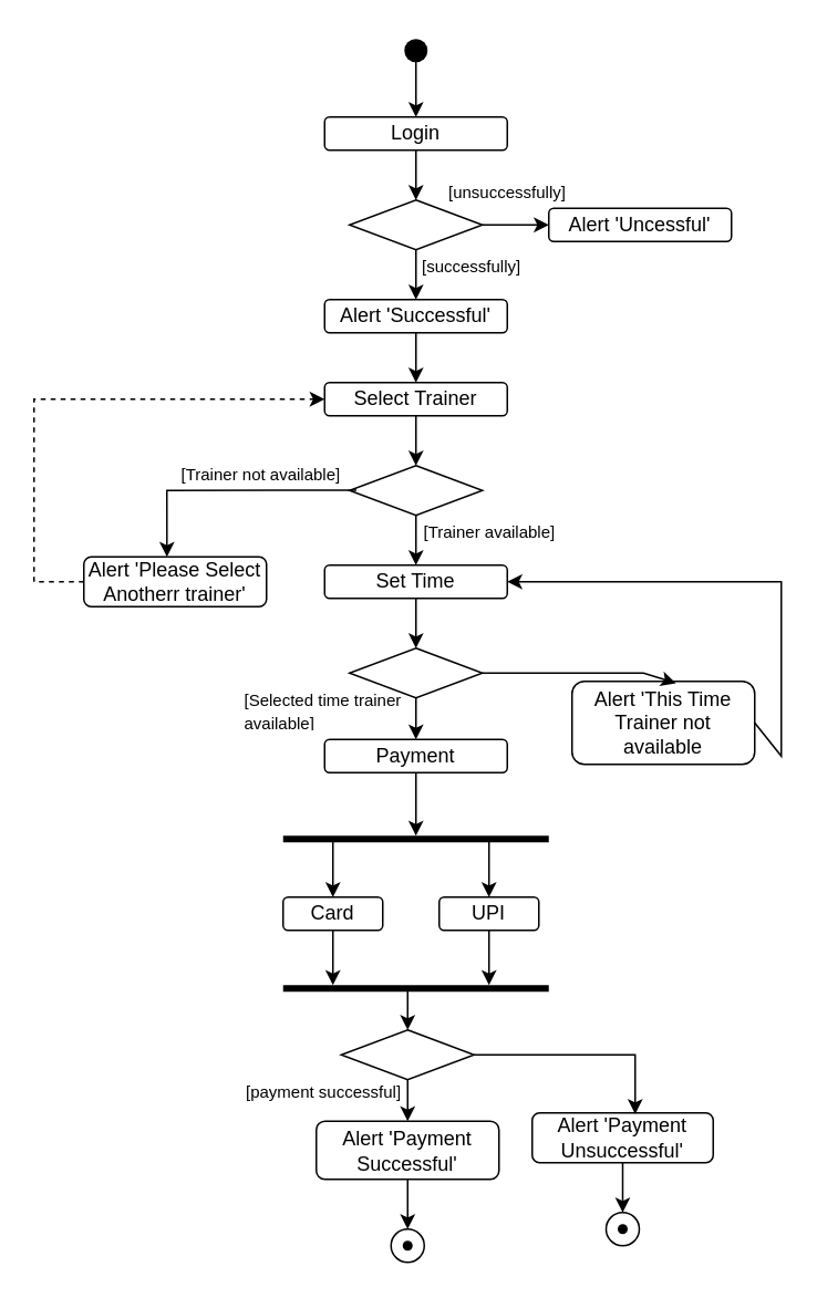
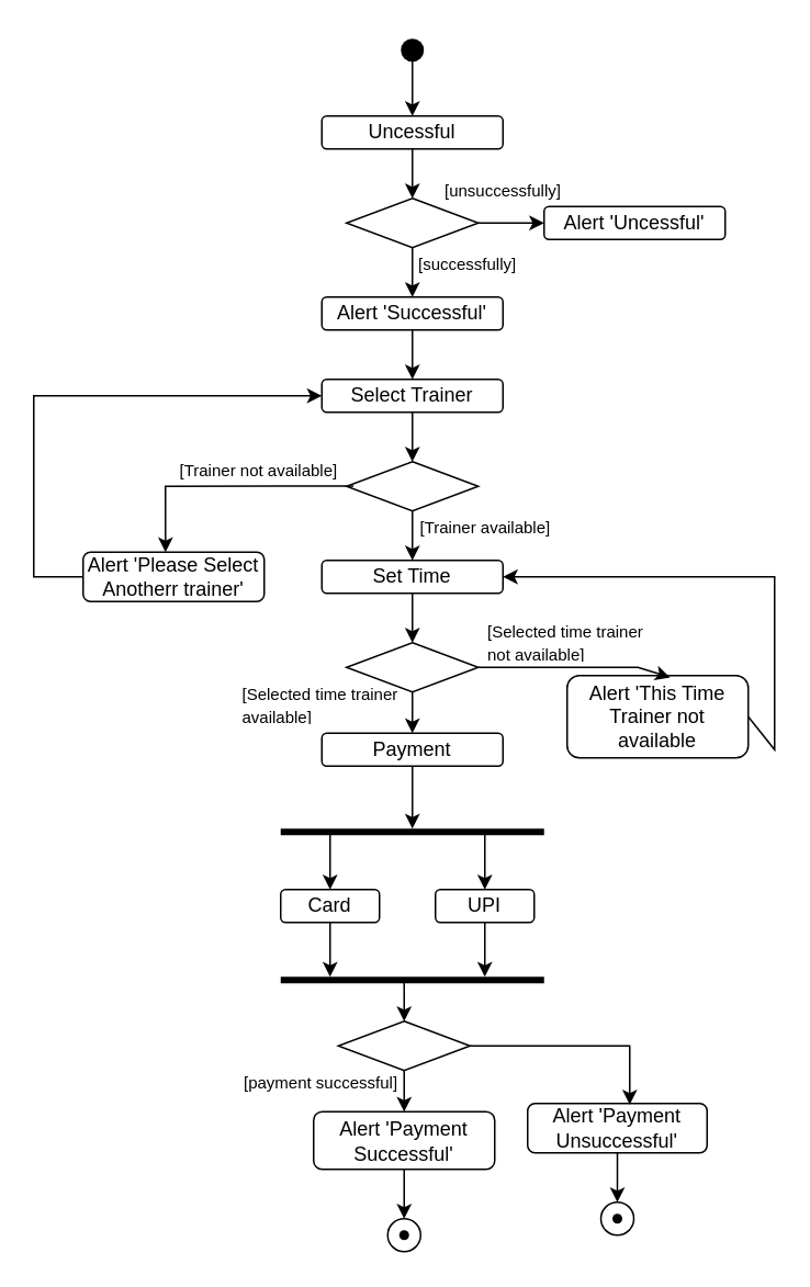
  <mxCell id="0" />
  <mxCell id="1" parent="0" />
  <mxCell id="2" value="" style="shape=waypoint;sketch=0;fillStyle=solid;size=6;pointerEvents=1;points=[];fillColor=none;resizable=0;rotatable=0;perimeter=centerPerimeter;snapToPoint=1;strokeWidth=5;" parent="1" vertex="1"><mxGeometry x="240" y="20" width="20" height="20" as="geometry" /></mxCell>
  <mxCell id="3" value="" style="rhombus;whiteSpace=wrap;html=1;" parent="1" vertex="1"><mxGeometry x="210" y="120" width="80" height="30" as="geometry" /></mxCell>
- <mxCell id="4" value="Login" style="rounded=1;whiteSpace=wrap;html=1;" parent="1" vertex="1"><mxGeometry x="195" y="70" width="110" height="20" as="geometry" /></mxCell>
+ <mxCell id="4" value="Uncessful" style="rounded=1;whiteSpace=wrap;html=1;" parent="1" vertex="1"><mxGeometry x="195" y="70" width="110" height="20" as="geometry" /></mxCell>
  <mxCell id="5" value="" style="endArrow=classic;html=1;rounded=0;exitX=0.462;exitY=1.107;exitDx=0;exitDy=0;exitPerimeter=0;entryX=0.5;entryY=0;entryDx=0;entryDy=0;" parent="1" source="2" target="4" edge="1"><mxGeometry width="50" height="50" relative="1" as="geometry"><mxPoint x="180" y="100" as="sourcePoint" /><mxPoint x="230" y="50" as="targetPoint" /><Array as="points" /></mxGeometry></mxCell>
  <mxCell id="6" value="" style="edgeStyle=none;orthogonalLoop=1;jettySize=auto;html=1;rounded=0;exitX=0.5;exitY=1;exitDx=0;exitDy=0;entryX=0.5;entryY=0;entryDx=0;entryDy=0;" parent="1" source="4" target="3" edge="1"><mxGeometry width="100" relative="1" as="geometry"><mxPoint x="200" y="100" as="sourcePoint" /><mxPoint x="300" y="100" as="targetPoint" /><Array as="points" /></mxGeometry></mxCell>
  <mxCell id="7" value="Alert 'Uncessful'" style="rounded=1;whiteSpace=wrap;html=1;" parent="1" vertex="1"><mxGeometry x="330" y="125" width="110" height="20" as="geometry" /></mxCell>
  <mxCell id="8" value="" style="edgeStyle=none;orthogonalLoop=1;jettySize=auto;html=1;rounded=0;exitX=1;exitY=0.5;exitDx=0;exitDy=0;entryX=0;entryY=0.5;entryDx=0;entryDy=0;" parent="1" source="3" target="7" edge="1"><mxGeometry width="100" relative="1" as="geometry"><mxPoint x="270" y="140" as="sourcePoint" /><mxPoint x="370" y="140" as="targetPoint" /><Array as="points" /></mxGeometry></mxCell>
  <mxCell id="9" value="Alert 'Successful'" style="rounded=1;whiteSpace=wrap;html=1;" parent="1" vertex="1"><mxGeometry x="195" y="180" width="110" height="20" as="geometry" /></mxCell>
  <mxCell id="10" value="Select Trainer" style="rounded=1;whiteSpace=wrap;html=1;" parent="1" vertex="1"><mxGeometry x="195" y="230" width="110" height="20" as="geometry" /></mxCell>
  <mxCell id="11" value="Set Time" style="rounded=1;whiteSpace=wrap;html=1;" parent="1" vertex="1"><mxGeometry x="195" y="340" width="110" height="20" as="geometry" /></mxCell>
  <mxCell id="12" value="Alert 'Please Select Anotherr trainer'" style="rounded=1;whiteSpace=wrap;html=1;" parent="1" vertex="1"><mxGeometry x="50" y="335" width="110" height="30" as="geometry" /></mxCell>
  <mxCell id="13" value="" style="rhombus;whiteSpace=wrap;html=1;" parent="1" vertex="1"><mxGeometry x="210" y="280" width="80" height="30" as="geometry" /></mxCell>
  <mxCell id="14" value="" style="endArrow=classic;html=1;rounded=0;exitX=0.5;exitY=1;exitDx=0;exitDy=0;entryX=0.5;entryY=0;entryDx=0;entryDy=0;" parent="1" source="3" target="9" edge="1"><mxGeometry width="50" height="50" relative="1" as="geometry"><mxPoint x="150" y="240" as="sourcePoint" /><mxPoint x="200" y="190" as="targetPoint" /></mxGeometry></mxCell>
  <mxCell id="15" value="" style="endArrow=classic;html=1;rounded=0;exitX=0.5;exitY=1;exitDx=0;exitDy=0;entryX=0.5;entryY=0;entryDx=0;entryDy=0;" parent="1" source="9" target="10" edge="1"><mxGeometry width="50" height="50" relative="1" as="geometry"><mxPoint x="100" y="270" as="sourcePoint" /><mxPoint x="150" y="220" as="targetPoint" /></mxGeometry></mxCell>
  <mxCell id="16" value="" style="endArrow=classic;html=1;rounded=0;exitX=0.5;exitY=1;exitDx=0;exitDy=0;entryX=0.5;entryY=0;entryDx=0;entryDy=0;" parent="1" source="10" edge="1"><mxGeometry width="50" height="50" relative="1" as="geometry"><mxPoint x="250" y="290" as="sourcePoint" /><mxPoint x="250" y="280" as="targetPoint" /></mxGeometry></mxCell>
  <mxCell id="17" value="" style="endArrow=classic;html=1;rounded=0;exitX=0.5;exitY=1;exitDx=0;exitDy=0;entryX=0.5;entryY=0;entryDx=0;entryDy=0;" parent="1" source="13" target="11" edge="1"><mxGeometry width="50" height="50" relative="1" as="geometry"><mxPoint x="100" y="500" as="sourcePoint" /><mxPoint x="150" y="450" as="targetPoint" /></mxGeometry></mxCell>
  <mxCell id="18" value="" style="endArrow=classic;html=1;rounded=0;entryX=0.455;entryY=0;entryDx=0;entryDy=0;entryPerimeter=0;exitX=0.052;exitY=0.495;exitDx=0;exitDy=0;exitPerimeter=0;" parent="1" source="13" target="12" edge="1"><mxGeometry width="50" height="50" relative="1" as="geometry"><mxPoint x="200" y="350" as="sourcePoint" /><mxPoint x="220" y="390" as="targetPoint" /><Array as="points"><mxPoint x="100" y="295" /></Array></mxGeometry></mxCell>
  <mxCell id="19" value="" style="ellipse;whiteSpace=wrap;html=1;aspect=fixed;" parent="1" vertex="1"><mxGeometry x="235" y="740" width="20" height="20" as="geometry" /></mxCell>
  <mxCell id="20" value="" style="shape=waypoint;sketch=0;fillStyle=solid;size=6;pointerEvents=1;points=[];fillColor=none;resizable=0;rotatable=0;perimeter=centerPerimeter;snapToPoint=1;" parent="1" vertex="1"><mxGeometry x="235" y="740" width="20" height="20" as="geometry" /></mxCell>
  <mxCell id="21" value="" style="endArrow=classic;html=1;rounded=0;exitX=0.5;exitY=1;exitDx=0;exitDy=0;entryX=0.5;entryY=0;entryDx=0;entryDy=0;" parent="1" source="41" target="19" edge="1"><mxGeometry width="50" height="50" relative="1" as="geometry"><mxPoint x="245" y="720" as="sourcePoint" /><mxPoint x="210" y="720" as="targetPoint" /></mxGeometry></mxCell>
- <mxCell id="22" value="" style="endArrow=classic;html=1;rounded=0;exitX=0;exitY=0.5;exitDx=0;exitDy=0;entryX=0;entryY=0.5;entryDx=0;entryDy=0;dashed=1;" parent="1" source="12" target="10" edge="1"><mxGeometry width="50" height="50" relative="1" as="geometry"><mxPoint x="90" y="400" as="sourcePoint" /><mxPoint x="140" y="350" as="targetPoint" /><Array as="points"><mxPoint x="20" y="350" /><mxPoint x="20" y="240" /></Array></mxGeometry></mxCell>
+ <mxCell id="22" value="" style="endArrow=classic;html=1;rounded=0;exitX=0;exitY=0.5;exitDx=0;exitDy=0;entryX=0;entryY=0.5;entryDx=0;entryDy=0;" parent="1" source="12" target="10" edge="1"><mxGeometry width="50" height="50" relative="1" as="geometry"><mxPoint x="90" y="400" as="sourcePoint" /><mxPoint x="140" y="350" as="targetPoint" /><Array as="points"><mxPoint x="20" y="350" /><mxPoint x="20" y="240" /></Array></mxGeometry></mxCell>
  <mxCell id="23" value="" style="rhombus;whiteSpace=wrap;html=1;" parent="1" vertex="1"><mxGeometry x="210" y="390" width="80" height="30" as="geometry" /></mxCell>
  <mxCell id="24" value="" style="endArrow=classic;html=1;rounded=0;exitX=0.5;exitY=1;exitDx=0;exitDy=0;entryX=0.5;entryY=0;entryDx=0;entryDy=0;" parent="1" source="11" target="23" edge="1"><mxGeometry width="50" height="50" relative="1" as="geometry"><mxPoint x="-30" y="560" as="sourcePoint" /><mxPoint x="20" y="510" as="targetPoint" /></mxGeometry></mxCell>
  <mxCell id="25" value="Alert 'This Time Trainer not available" style="rounded=1;whiteSpace=wrap;html=1;" parent="1" vertex="1"><mxGeometry x="344" y="410" width="110" height="50" as="geometry" /></mxCell>
  <mxCell id="26" value="" style="endArrow=classic;html=1;rounded=0;exitX=1;exitY=0.5;exitDx=0;exitDy=0;entryX=0.569;entryY=0.022;entryDx=0;entryDy=0;entryPerimeter=0;" parent="1" source="23" target="25" edge="1"><mxGeometry width="50" height="50" relative="1" as="geometry"><mxPoint x="260" y="500" as="sourcePoint" /><mxPoint x="310" y="450" as="targetPoint" /><Array as="points"><mxPoint x="387" y="405" /></Array></mxGeometry></mxCell>
  <mxCell id="27" value="Payment" style="rounded=1;whiteSpace=wrap;html=1;" parent="1" vertex="1"><mxGeometry x="195" y="445" width="110" height="20" as="geometry" /></mxCell>
  <mxCell id="28" value="" style="endArrow=classic;html=1;rounded=0;exitX=0.5;exitY=1;exitDx=0;exitDy=0;entryX=0.5;entryY=0;entryDx=0;entryDy=0;" parent="1" source="23" target="27" edge="1"><mxGeometry width="50" height="50" relative="1" as="geometry"><mxPoint x="90" y="620" as="sourcePoint" /><mxPoint x="140" y="570" as="targetPoint" /></mxGeometry></mxCell>
  <mxCell id="29" value="Card" style="rounded=1;whiteSpace=wrap;html=1;" parent="1" vertex="1"><mxGeometry x="170" y="540" width="60" height="20" as="geometry" /></mxCell>
  <mxCell id="30" value="UPI" style="rounded=1;whiteSpace=wrap;html=1;" parent="1" vertex="1"><mxGeometry x="264" y="540" width="60" height="20" as="geometry" /></mxCell>
  <mxCell id="31" value="" style="endArrow=classic;html=1;rounded=0;entryX=0.5;entryY=0;entryDx=0;entryDy=0;" parent="1" source="36" target="29" edge="1"><mxGeometry width="50" height="50" relative="1" as="geometry"><mxPoint x="250" y="520" as="sourcePoint" /><mxPoint x="130" y="530" as="targetPoint" /></mxGeometry></mxCell>
  <mxCell id="32" value="" style="endArrow=classic;html=1;rounded=0;entryX=0.5;entryY=0;entryDx=0;entryDy=0;" parent="1" source="36" target="30" edge="1"><mxGeometry width="50" height="50" relative="1" as="geometry"><mxPoint x="294" y="510" as="sourcePoint" /><mxPoint x="420" y="550" as="targetPoint" /></mxGeometry></mxCell>
  <mxCell id="33" value="" style="endArrow=classic;html=1;rounded=0;exitX=0.5;exitY=1;exitDx=0;exitDy=0;" parent="1" source="29" target="37" edge="1"><mxGeometry width="50" height="50" relative="1" as="geometry"><mxPoint x="60" y="640" as="sourcePoint" /><mxPoint x="200" y="590" as="targetPoint" /></mxGeometry></mxCell>
  <mxCell id="34" value="" style="endArrow=classic;html=1;rounded=0;exitX=0.5;exitY=1;exitDx=0;exitDy=0;" parent="1" source="30" target="37" edge="1"><mxGeometry width="50" height="50" relative="1" as="geometry"><mxPoint x="420" y="660" as="sourcePoint" /><mxPoint x="294" y="590" as="targetPoint" /></mxGeometry></mxCell>
  <mxCell id="35" value="" style="endArrow=classic;html=1;rounded=0;exitX=0.5;exitY=1;exitDx=0;exitDy=0;" parent="1" source="27" target="36" edge="1"><mxGeometry width="50" height="50" relative="1" as="geometry"><mxPoint x="250" y="465" as="sourcePoint" /><mxPoint x="250" y="510" as="targetPoint" /></mxGeometry></mxCell>
  <mxCell id="36" value="" style="line;strokeWidth=4;html=1;perimeter=backbonePerimeter;points=[];outlineConnect=0;" parent="1" vertex="1"><mxGeometry x="170" y="500" width="160" height="10" as="geometry" /></mxCell>
  <mxCell id="37" value="" style="line;strokeWidth=4;html=1;perimeter=backbonePerimeter;points=[];outlineConnect=0;" parent="1" vertex="1"><mxGeometry x="170" y="590" width="160" height="10" as="geometry" /></mxCell>
  <mxCell id="38" value="" style="rhombus;whiteSpace=wrap;html=1;" parent="1" vertex="1"><mxGeometry x="205" y="620" width="80" height="30" as="geometry" /></mxCell>
  <mxCell id="39" value="Alert 'Payment Unsuccessful'" style="rounded=1;whiteSpace=wrap;html=1;" parent="1" vertex="1"><mxGeometry x="320" y="670" width="109" height="30" as="geometry" /></mxCell>
  <mxCell id="40" value="" style="endArrow=classic;html=1;rounded=0;exitX=1;exitY=0.5;exitDx=0;exitDy=0;entryX=0.569;entryY=0.022;entryDx=0;entryDy=0;entryPerimeter=0;" parent="1" source="38" target="39" edge="1"><mxGeometry width="50" height="50" relative="1" as="geometry"><mxPoint x="255" y="730" as="sourcePoint" /><mxPoint x="305" y="680" as="targetPoint" /><Array as="points"><mxPoint x="382" y="635" /></Array></mxGeometry></mxCell>
  <mxCell id="41" value="Alert 'Payment Successful'" style="rounded=1;whiteSpace=wrap;html=1;" parent="1" vertex="1"><mxGeometry x="190" y="675" width="110" height="35" as="geometry" /></mxCell>
  <mxCell id="42" value="" style="endArrow=classic;html=1;rounded=0;exitX=0.5;exitY=1;exitDx=0;exitDy=0;entryX=0.5;entryY=0;entryDx=0;entryDy=0;" parent="1" source="38" target="41" edge="1"><mxGeometry width="50" height="50" relative="1" as="geometry"><mxPoint x="85" y="850" as="sourcePoint" /><mxPoint x="135" y="800" as="targetPoint" /></mxGeometry></mxCell>
  <mxCell id="43" value="" style="endArrow=classic;html=1;rounded=0;entryX=0.5;entryY=0;entryDx=0;entryDy=0;" parent="1" source="37" target="38" edge="1"><mxGeometry width="50" height="50" relative="1" as="geometry"><mxPoint x="220" y="750" as="sourcePoint" /><mxPoint x="170" y="650" as="targetPoint" /></mxGeometry></mxCell>
  <mxCell id="44" value="" style="ellipse;whiteSpace=wrap;html=1;aspect=fixed;" parent="1" vertex="1"><mxGeometry x="364.5" y="730" width="20" height="20" as="geometry" /></mxCell>
  <mxCell id="45" value="" style="shape=waypoint;sketch=0;fillStyle=solid;size=6;pointerEvents=1;points=[];fillColor=none;resizable=0;rotatable=0;perimeter=centerPerimeter;snapToPoint=1;" parent="1" vertex="1"><mxGeometry x="364.5" y="730" width="20" height="20" as="geometry" /></mxCell>
  <mxCell id="46" value="" style="endArrow=classic;html=1;rounded=0;exitX=0.5;exitY=1;exitDx=0;exitDy=0;entryX=0.5;entryY=0;entryDx=0;entryDy=0;" parent="1" source="39" target="44" edge="1"><mxGeometry width="50" height="50" relative="1" as="geometry"><mxPoint x="300" y="740" as="sourcePoint" /><mxPoint x="310.5" y="820" as="targetPoint" /></mxGeometry></mxCell>
  <mxCell id="47" value="" style="endArrow=classic;html=1;rounded=0;exitX=1;exitY=0.5;exitDx=0;exitDy=0;entryX=1;entryY=0.5;entryDx=0;entryDy=0;" parent="1" source="25" target="11" edge="1"><mxGeometry width="50" height="50" relative="1" as="geometry"><mxPoint x="410" y="440" as="sourcePoint" /><mxPoint x="460" y="390" as="targetPoint" /><Array as="points"><mxPoint x="470" y="455" /><mxPoint x="470" y="350" /></Array></mxGeometry></mxCell>
  <mxCell id="48" value="&lt;font style=&quot;font-size: 10px;&quot;&gt;[successfully]&lt;/font&gt;" style="text;strokeColor=none;fillColor=none;align=left;verticalAlign=middle;spacingLeft=4;spacingRight=4;overflow=hidden;points=[[0,0.5],[1,0.5]];portConstraint=eastwest;rotatable=0;whiteSpace=wrap;html=1;" vertex="1" parent="1"><mxGeometry x="248" y="145" width="80" height="30" as="geometry" /></mxCell>
  <mxCell id="49" value="&lt;font style=&quot;font-size: 10px;&quot;&gt;[unsuccessfully]&lt;/font&gt;" style="text;strokeColor=none;fillColor=none;align=left;verticalAlign=middle;spacingLeft=4;spacingRight=4;overflow=hidden;points=[[0,0.5],[1,0.5]];portConstraint=eastwest;rotatable=0;whiteSpace=wrap;html=1;" vertex="1" parent="1"><mxGeometry x="264" y="100" width="80" height="30" as="geometry" /></mxCell>
  <mxCell id="50" value="&lt;font style=&quot;font-size: 10px;&quot;&gt;[Trainer not available]&lt;/font&gt;" style="text;strokeColor=none;fillColor=none;align=left;verticalAlign=middle;spacingLeft=4;spacingRight=4;overflow=hidden;points=[[0,0.5],[1,0.5]];portConstraint=eastwest;rotatable=0;whiteSpace=wrap;html=1;" vertex="1" parent="1"><mxGeometry x="103" y="270" width="110" height="30" as="geometry" /></mxCell>
  <mxCell id="51" value="&lt;font style=&quot;font-size: 10px;&quot;&gt;[Trainer available]&lt;/font&gt;" style="text;strokeColor=none;fillColor=none;align=left;verticalAlign=middle;spacingLeft=4;spacingRight=4;overflow=hidden;points=[[0,0.5],[1,0.5]];portConstraint=eastwest;rotatable=0;whiteSpace=wrap;html=1;" vertex="1" parent="1"><mxGeometry x="249" y="305" width="110" height="30" as="geometry" /></mxCell>
+ <mxCell id="52" value="&lt;font style=&quot;font-size: 10px;&quot;&gt;[Selected time trainer not available]&lt;/font&gt;" style="text;strokeColor=none;fillColor=none;align=left;verticalAlign=middle;spacingLeft=4;spacingRight=4;overflow=hidden;points=[[0,0.5],[1,0.5]];portConstraint=eastwest;rotatable=0;whiteSpace=wrap;html=1;" vertex="1" parent="1"><mxGeometry x="290" y="373" width="110" height="30" as="geometry" /></mxCell>
  <mxCell id="53" value="&lt;font style=&quot;font-size: 10px;&quot;&gt;[Selected time trainer available]&lt;/font&gt;" style="text;strokeColor=none;fillColor=none;align=left;verticalAlign=middle;spacingLeft=4;spacingRight=4;overflow=hidden;points=[[0,0.5],[1,0.5]];portConstraint=eastwest;rotatable=0;whiteSpace=wrap;html=1;" vertex="1" parent="1"><mxGeometry x="141" y="411" width="110" height="30" as="geometry" /></mxCell>
  <mxCell id="54" value="&lt;font style=&quot;font-size: 10px;&quot;&gt;[payment successful]&lt;/font&gt;" style="text;strokeColor=none;fillColor=none;align=left;verticalAlign=middle;spacingLeft=4;spacingRight=4;overflow=hidden;points=[[0,0.5],[1,0.5]];portConstraint=eastwest;rotatable=0;whiteSpace=wrap;html=1;" vertex="1" parent="1"><mxGeometry x="142" y="642" width="110" height="30" as="geometry" /></mxCell>
